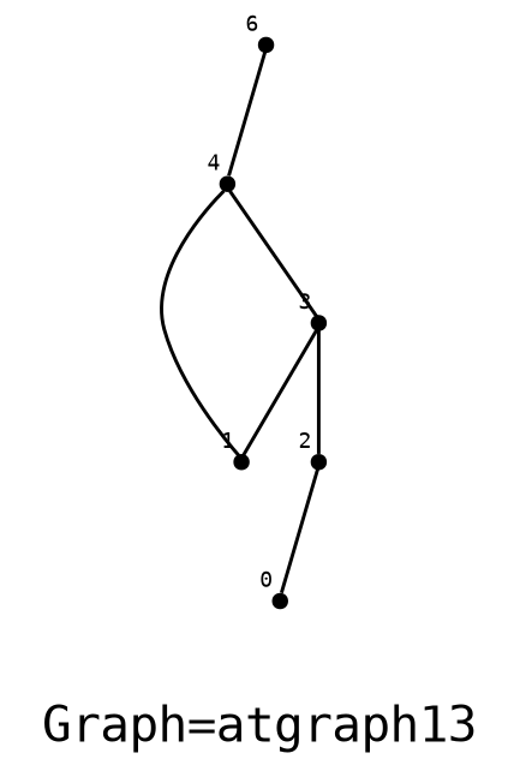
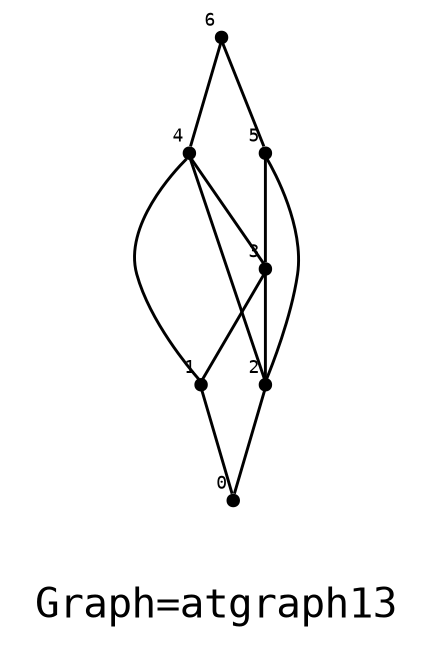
  graph {
    label="Graph=atgraph13"
    labelloc=bottom
    fontname="DejaVu Sans Mono"
    node [fontsize=6 shape=point fontname="DejaVu Sans Mono"]
    edge [fontname="DejaVu Sans Mono"]
    0 [xlabel=0]
    1 [xlabel=1]
    2 [xlabel=2]
    3 [xlabel=3]
    4 [xlabel=4]
+   5 [xlabel=5]
    6 [xlabel=6]
+   1 -- 0
    2 -- 0
    3 -- 1
    3 -- 2
    4 -- 1
+   4 -- 2
    4 -- 3
+   5 -- 2
+   5 -- 3
    6 -- 4
+   6 -- 5
  }
